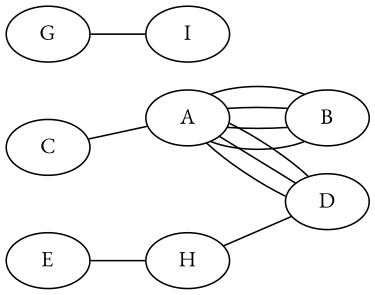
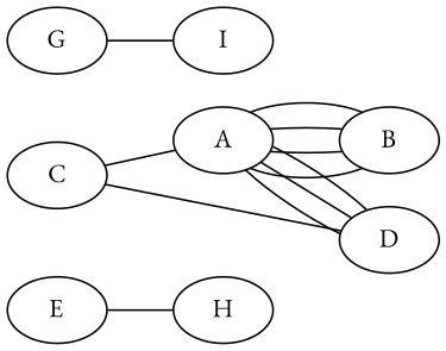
  graph {
    fontname="EB Garamond"
    rankdir=LR
    node [fontname="EB Garamond"]
    edge [fontname="EB Garamond"]
    A
    B
    D
    C
    E
    H
    G
    I
    A -- B
    A -- B
    A -- B
    A -- B
    A -- D
    A -- D
    A -- D
    C -- A
-   H -- D
+   C -- D
    E -- H
    G -- I
  }
